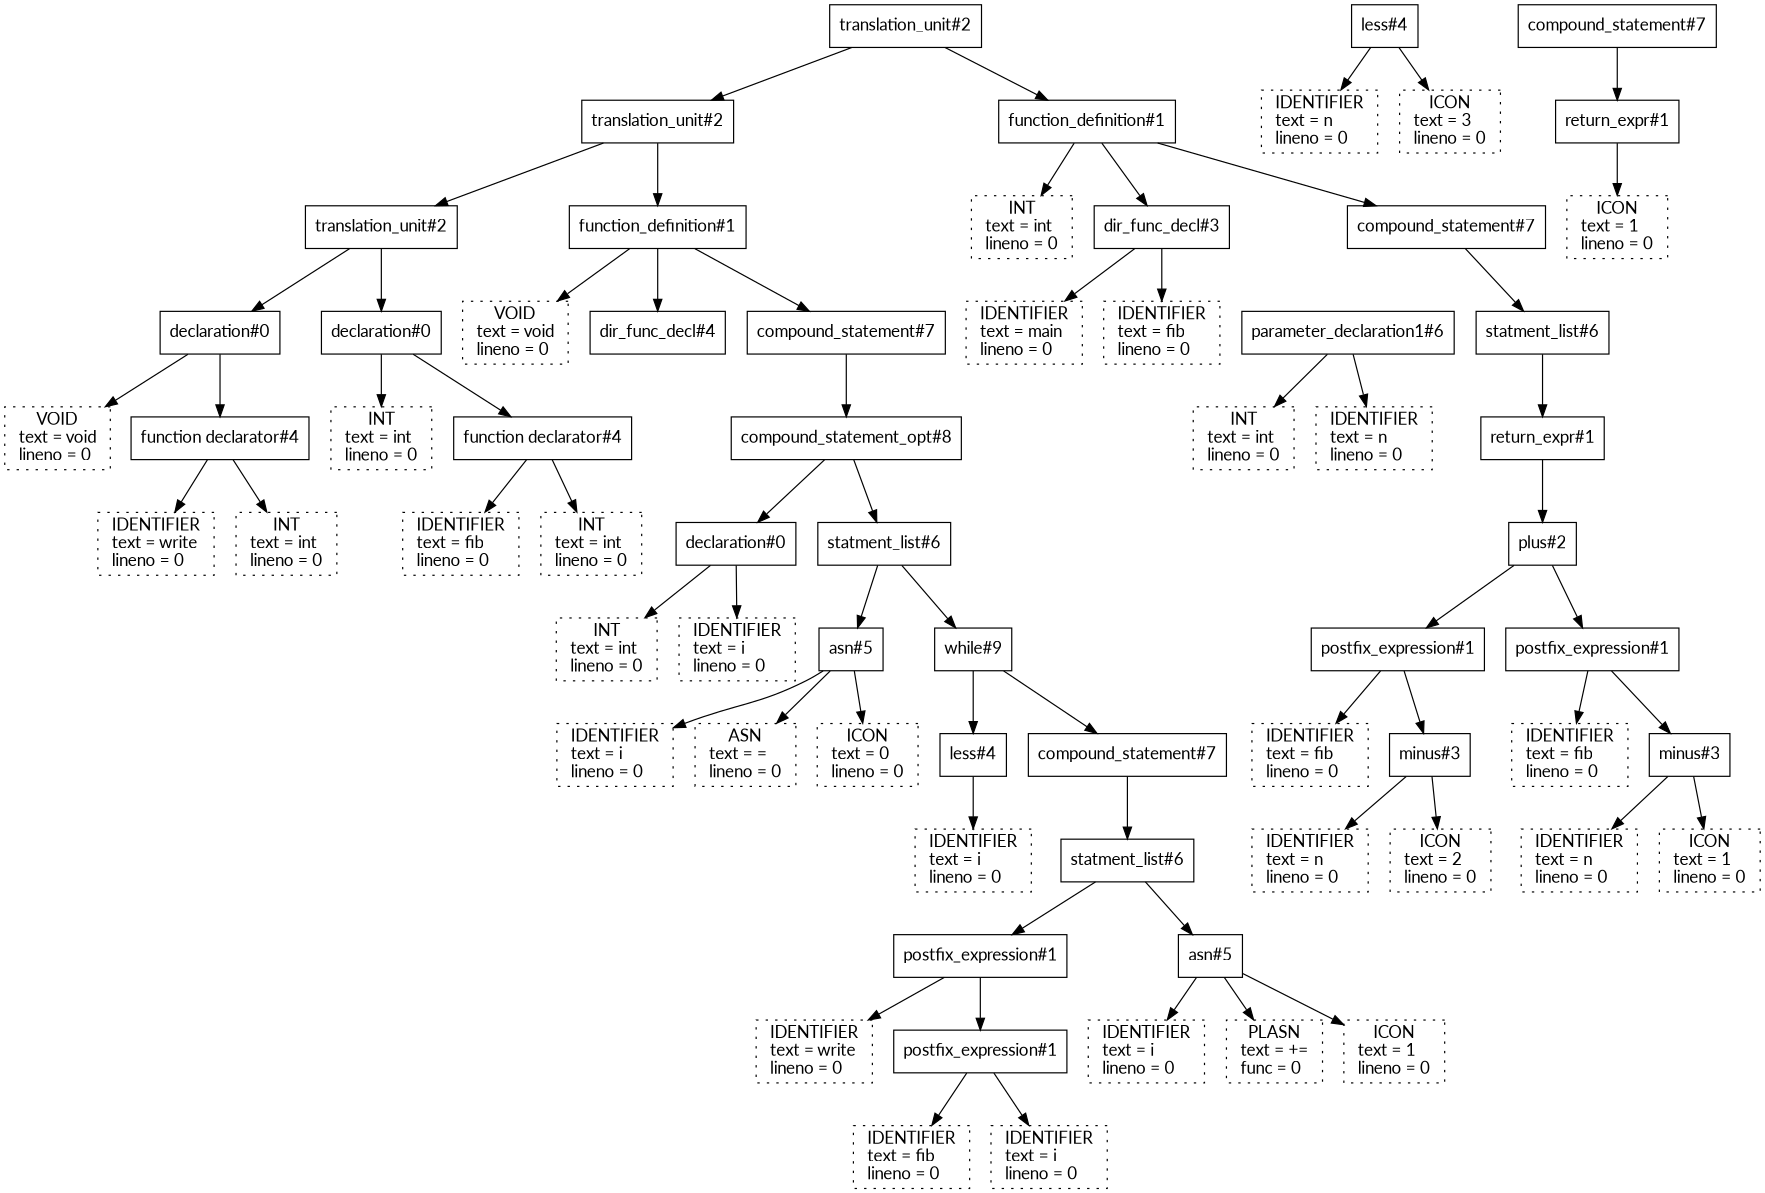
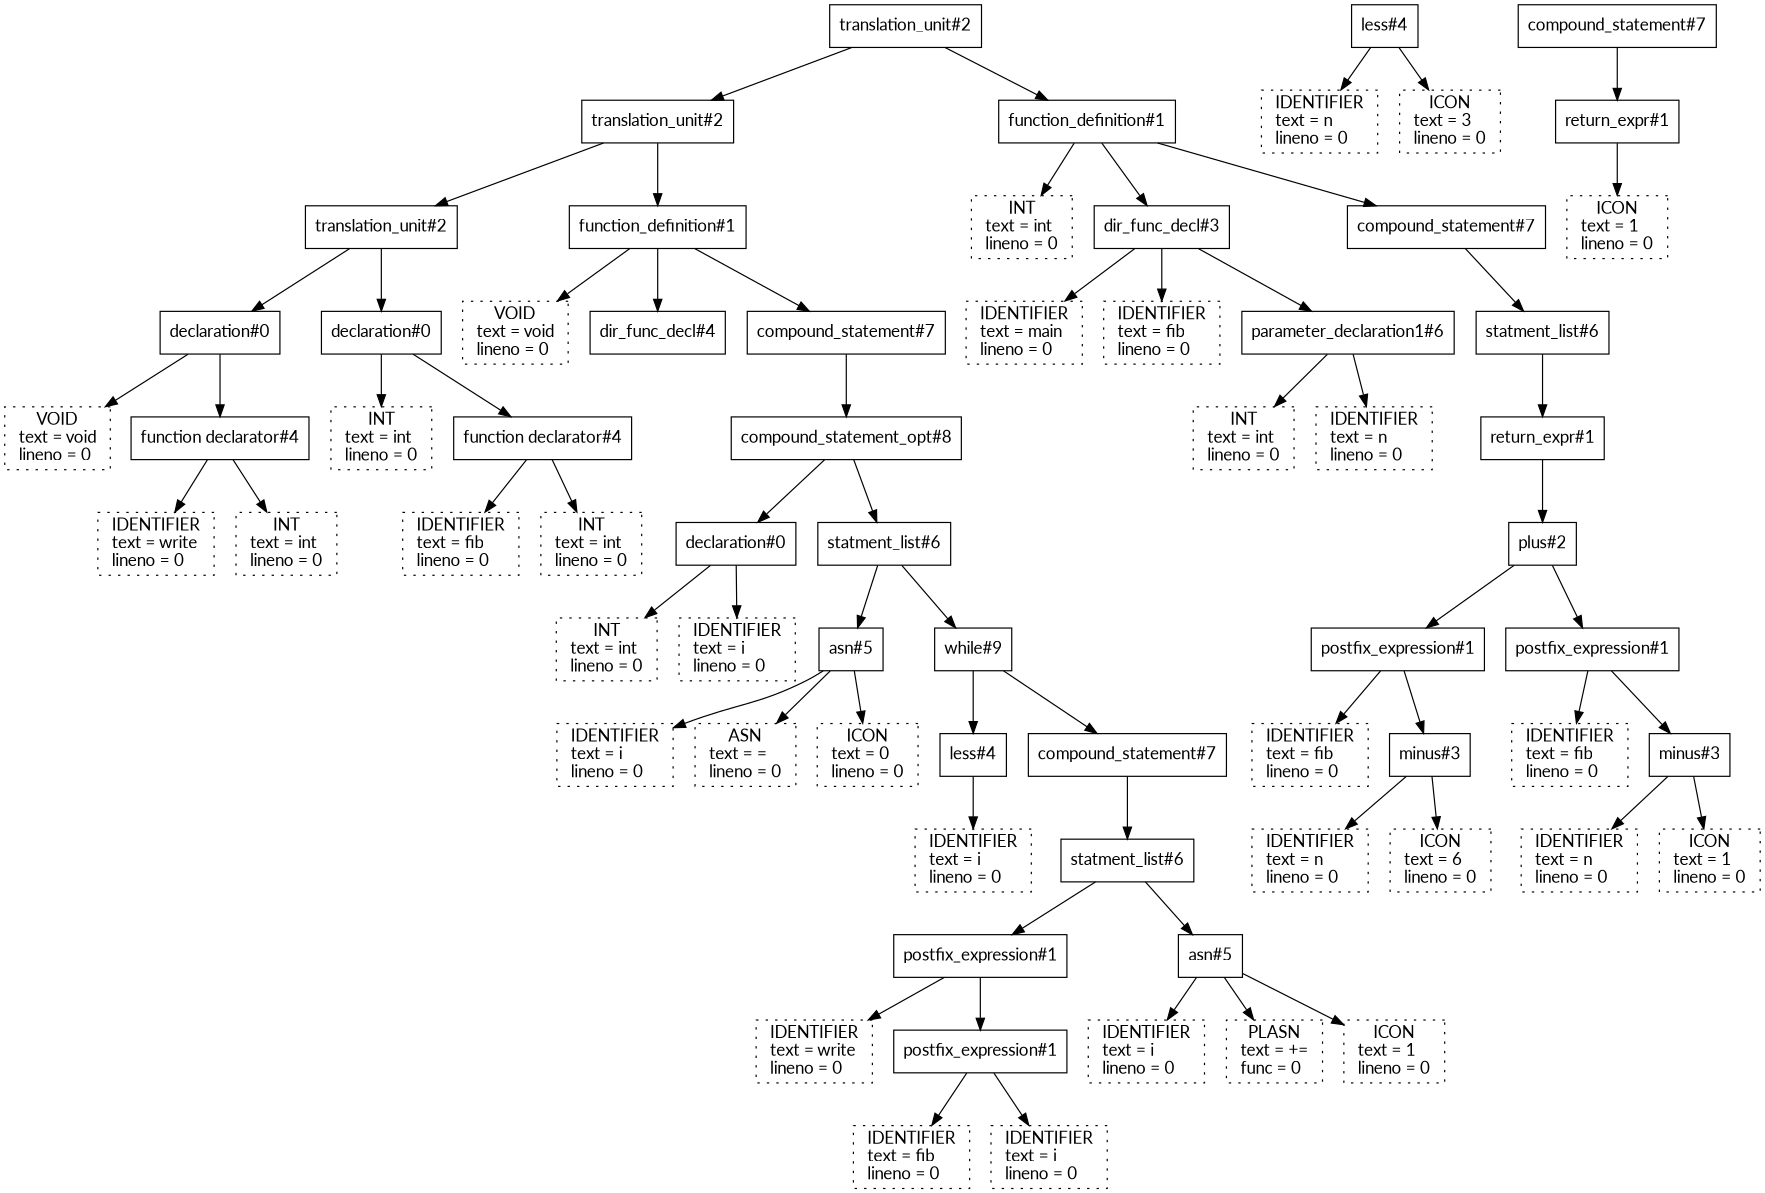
  digraph {
    fontname=Lato
    node [fontname=Lato shape=box]
    edge [fontname=Lato]
    n1 [label="translation_unit#2"]
    n2 [label="translation_unit#2"]
    n3 [label="function_definition#1"]
    n4 [label="translation_unit#2"]
    n5 [label="function_definition#1"]
    n6 [label=" INT \n text = int \l lineno = 0 \l" style=dotted]
    n7 [label="dir_func_decl#3"]
    n8 [label="compound_statement#7"]
    n9 [label="declaration#0"]
    n10 [label="declaration#0"]
    n11 [label=" VOID \n text = void \l lineno = 0 \l" style=dotted]
    n12 [label="dir_func_decl#4"]
    n13 [label="compound_statement#7"]
    n14 [label=" VOID \n text = void \l lineno = 0 \l" style=dotted]
    n15 [label="function declarator#4"]
    n16 [label=" INT \n text = int \l lineno = 0 \l" style=dotted]
    n17 [label="function declarator#4"]
    n18 [label=" IDENTIFIER \n text = write \l lineno = 0 \l" style=dotted]
    n19 [label=" INT \n text = int \l lineno = 0 \l" style=dotted]
    n20 [label=" IDENTIFIER \n text = fib \l lineno = 0 \l" style=dotted]
    n21 [label=" INT \n text = int \l lineno = 0 \l" style=dotted]
    n22 [label="compound_statement_opt#8"]
    n23 [label=" IDENTIFIER \n text = main \l lineno = 0 \l" style=dotted]
    n24 [label="declaration#0"]
    n25 [label="statment_list#6"]
    n26 [label=" INT \n text = int \l lineno = 0 \l" style=dotted]
    n27 [label=" IDENTIFIER \n text = i \l lineno = 0 \l" style=dotted]
    n28 [label="asn#5"]
    n29 [label="while#9"]
    n30 [label=" IDENTIFIER \n text = i \l lineno = 0 \l" style=dotted]
    n31 [label=" ASN \n text = = \l lineno = 0 \l" style=dotted]
    n32 [label=" ICON \n text = 0 \l lineno = 0 \l" style=dotted]
    n33 [label="less#4"]
    n34 [label="compound_statement#7"]
    n35 [label=" IDENTIFIER \n text = i \l lineno = 0 \l" style=dotted]
    n36 [label="statment_list#6"]
    n37 [label="postfix_expression#1"]
    n38 [label="asn#5"]
    n39 [label=" IDENTIFIER \n text = write \l lineno = 0 \l" style=dotted]
    n40 [label="postfix_expression#1"]
    n41 [label=" IDENTIFIER \n text = i \l lineno = 0 \l" style=dotted]
    n42 [label=" PLASN \n text = += \l func = 0 \l" style=dotted]
    n43 [label=" ICON \n text = 1 \l lineno = 0 \l" style=dotted]
    n44 [label=" IDENTIFIER \n text = fib \l lineno = 0 \l" style=dotted]
    n45 [label=" IDENTIFIER \n text = i \l lineno = 0 \l" style=dotted]
    n46 [label=" IDENTIFIER \n text = fib \l lineno = 0 \l" style=dotted]
    n47 [label="parameter_declaration1#6"]
    n48 [label="statment_list#6"]
    n49 [label=" INT \n text = int \l lineno = 0 \l" style=dotted]
    n50 [label=" IDENTIFIER \n text = n \l lineno = 0 \l" style=dotted]
    n51 [label="return_expr#1"]
    n52 [label="plus#2"]
    n53 [label="less#4"]
    n54 [label=" IDENTIFIER \n text = n \l lineno = 0 \l" style=dotted]
    n55 [label=" ICON \n text = 3 \l lineno = 0 \l" style=dotted]
    n56 [label="compound_statement#7"]
    n57 [label="return_expr#1"]
    n58 [label=" ICON \n text = 1 \l lineno = 0 \l" style=dotted]
    n59 [label="postfix_expression#1"]
    n60 [label="postfix_expression#1"]
    n61 [label=" IDENTIFIER \n text = fib \l lineno = 0 \l" style=dotted]
    n62 [label="minus#3"]
    n63 [label=" IDENTIFIER \n text = fib \l lineno = 0 \l" style=dotted]
    n64 [label="minus#3"]
    n65 [label=" IDENTIFIER \n text = n \l lineno = 0 \l" style=dotted]
-   n66 [label=" ICON \n text = 2 \l lineno = 0 \l" style=dotted]
+   n66 [label=" ICON \n text = 6 \l lineno = 0 \l" style=dotted]
    n67 [label=" IDENTIFIER \n text = n \l lineno = 0 \l" style=dotted]
    n68 [label=" ICON \n text = 1 \l lineno = 0 \l" style=dotted]
    n1 -> n2
    n1 -> n3
    n2 -> n4
    n2 -> n5
    n3 -> n6
    n3 -> n7
    n3 -> n8
    n4 -> n9
    n4 -> n10
    n5 -> n11
    n5 -> n12
    n5 -> n13
    n7 -> n23
    n7 -> n46
+   n7 -> n47
    n8 -> n48
    n9 -> n14
    n9 -> n15
    n10 -> n16
    n10 -> n17
    n13 -> n22
    n15 -> n18
    n15 -> n19
    n17 -> n20
    n17 -> n21
    n22 -> n24
    n22 -> n25
    n24 -> n26
    n24 -> n27
    n25 -> n28
    n25 -> n29
    n28 -> n30
    n28 -> n31
    n28 -> n32
    n29 -> n33
    n29 -> n34
    n33 -> n35
    n34 -> n36
    n36 -> n37
    n36 -> n38
    n37 -> n39
    n37 -> n40
    n38 -> n41
    n38 -> n42
    n38 -> n43
    n40 -> n44
    n40 -> n45
    n47 -> n49
    n47 -> n50
    n48 -> n51
    n51 -> n52
    n52 -> n59
    n52 -> n60
    n53 -> n54
    n53 -> n55
    n56 -> n57
    n57 -> n58
    n59 -> n61
    n59 -> n62
    n60 -> n63
    n60 -> n64
    n62 -> n65
    n62 -> n66
    n64 -> n67
    n64 -> n68
  }
